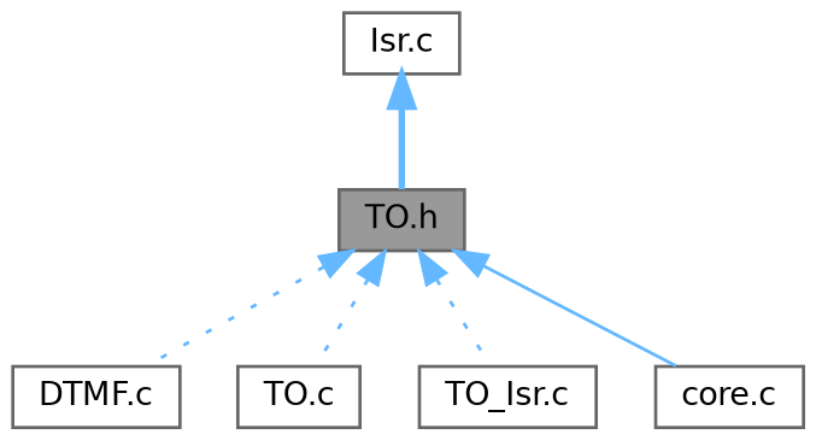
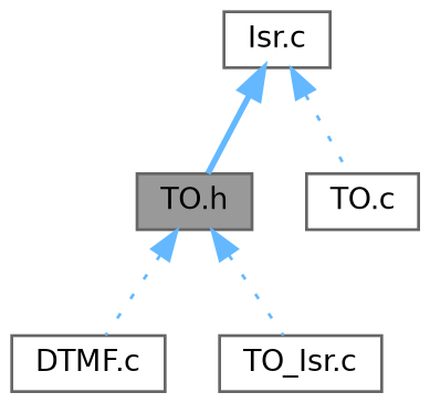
  digraph {
    node [color=grey40 fillcolor=white fontname=Helvetica fontsize=10 shape=box style=filled]
    edge [color=steelblue1 dir=back fontname=Helvetica fontsize=10 labelfontname=Helvetica labelfontsize=10 style=dotted]
    n1 [color=gray40 fillcolor=grey60 fontcolor=black height=0.2 label="TO.h" width=0.4]
    n2 [height=0.2 label="DTMF.c" width=0.4]
    n3 [height=0.2 label="TO.c" width=0.4]
    n4 [height=0.2 label="TO_Isr.c" width=0.4]
-   n5 [height=0.2 label="core.c" width=0.4]
    n6 [height=0.2 label="Isr.c" width=0.4]
    n1 -> n2
-   n1 -> n3
+   n6 -> n3
    n1 -> n4
-   n1 -> n5 [style=solid]
    n6 -> n1 [style=bold]
  }
